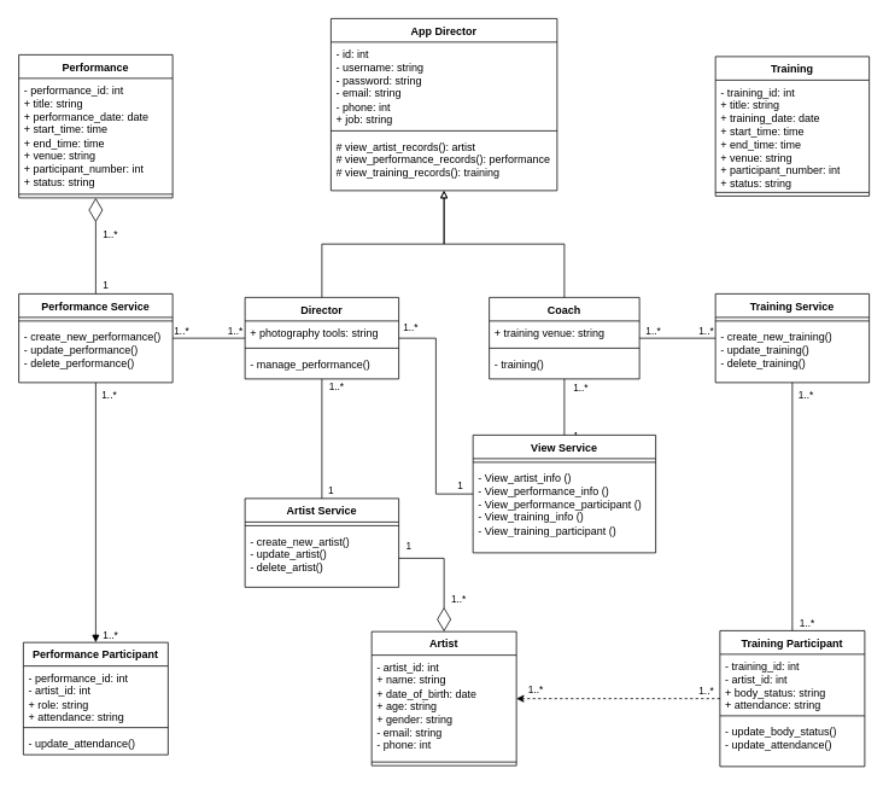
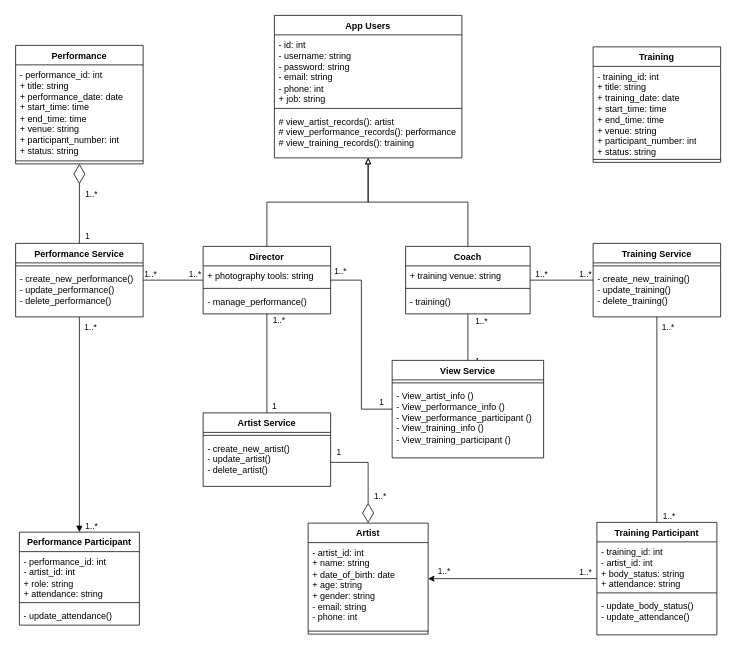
  <mxCell id="0" />
  <mxCell id="1" parent="0" />
- <mxCell id="2" value="App Director" style="swimlane;fontStyle=1;align=center;verticalAlign=top;childLayout=stackLayout;horizontal=1;startSize=26;horizontalStack=0;resizeParent=1;resizeParentMax=0;resizeLast=0;collapsible=1;marginBottom=0;whiteSpace=wrap;html=1;" parent="1" vertex="1"><mxGeometry x="365" y="20" width="250" height="190" as="geometry" /></mxCell>
+ <mxCell id="2" value="App Users" style="swimlane;fontStyle=1;align=center;verticalAlign=top;childLayout=stackLayout;horizontal=1;startSize=26;horizontalStack=0;resizeParent=1;resizeParentMax=0;resizeLast=0;collapsible=1;marginBottom=0;whiteSpace=wrap;html=1;" parent="1" vertex="1"><mxGeometry x="365" y="20" width="250" height="190" as="geometry" /></mxCell>
  <mxCell id="3" value="&lt;div&gt;- id: int&lt;/div&gt;- username: string&lt;div&gt;- password: string&lt;/div&gt;&lt;div&gt;- email: string&lt;/div&gt;&lt;div&gt;- phone: int&lt;/div&gt;&lt;div&gt;+ job: string&lt;/div&gt;" style="text;strokeColor=none;fillColor=none;align=left;verticalAlign=top;spacingLeft=4;spacingRight=4;overflow=hidden;rotatable=0;points=[[0,0.5],[1,0.5]];portConstraint=eastwest;whiteSpace=wrap;html=1;" parent="2" vertex="1"><mxGeometry y="26" width="250" height="94" as="geometry" /></mxCell>
  <mxCell id="4" value="" style="line;strokeWidth=1;fillColor=none;align=left;verticalAlign=middle;spacingTop=-1;spacingLeft=3;spacingRight=3;rotatable=0;labelPosition=right;points=[];portConstraint=eastwest;strokeColor=inherit;" parent="2" vertex="1"><mxGeometry y="120" width="250" height="8" as="geometry" /></mxCell>
  <mxCell id="5" value="&lt;div&gt;# view_artist_records(): artist&lt;/div&gt;# view_performance_records(): performance&lt;div&gt;# view_training_records(): training&lt;/div&gt;" style="text;strokeColor=none;fillColor=none;align=left;verticalAlign=top;spacingLeft=4;spacingRight=4;overflow=hidden;rotatable=0;points=[[0,0.5],[1,0.5]];portConstraint=eastwest;whiteSpace=wrap;html=1;" parent="2" vertex="1"><mxGeometry y="128" width="250" height="62" as="geometry" /></mxCell>
  <mxCell id="6" value="Training" style="swimlane;fontStyle=1;align=center;verticalAlign=top;childLayout=stackLayout;horizontal=1;startSize=26;horizontalStack=0;resizeParent=1;resizeParentMax=0;resizeLast=0;collapsible=1;marginBottom=0;whiteSpace=wrap;html=1;" parent="1" vertex="1"><mxGeometry x="790" y="62" width="170" height="154" as="geometry" /></mxCell>
  <mxCell id="7" value="- training_id: int&lt;div&gt;+ title: string&lt;/div&gt;&lt;div&gt;+ training_date: date&lt;/div&gt;&lt;div&gt;+ start_time: time&lt;/div&gt;&lt;div&gt;+ end_time: time&lt;/div&gt;&lt;div&gt;+ venue: string&lt;/div&gt;&lt;div&gt;+ participant_number: int&lt;/div&gt;&lt;div&gt;+ status: string&amp;nbsp;&lt;/div&gt;" style="text;strokeColor=none;fillColor=none;align=left;verticalAlign=top;spacingLeft=4;spacingRight=4;overflow=hidden;rotatable=0;points=[[0,0.5],[1,0.5]];portConstraint=eastwest;whiteSpace=wrap;html=1;" parent="6" vertex="1"><mxGeometry y="26" width="170" height="120" as="geometry" /></mxCell>
  <mxCell id="8" value="" style="line;strokeWidth=1;fillColor=none;align=left;verticalAlign=middle;spacingTop=-1;spacingLeft=3;spacingRight=3;rotatable=0;labelPosition=right;points=[];portConstraint=eastwest;strokeColor=inherit;" parent="6" vertex="1"><mxGeometry y="146" width="170" height="8" as="geometry" /></mxCell>
  <mxCell id="9" value="Performance" style="swimlane;fontStyle=1;align=center;verticalAlign=top;childLayout=stackLayout;horizontal=1;startSize=26;horizontalStack=0;resizeParent=1;resizeParentMax=0;resizeLast=0;collapsible=1;marginBottom=0;whiteSpace=wrap;html=1;" parent="1" vertex="1"><mxGeometry x="20" y="60" width="170" height="158" as="geometry" /></mxCell>
  <mxCell id="10" value="- performance_id: int&lt;div&gt;+ title: string&lt;/div&gt;&lt;div&gt;+ performance_date: date&lt;/div&gt;&lt;div&gt;+ start_time: time&lt;/div&gt;&lt;div&gt;+ end_time: time&lt;/div&gt;&lt;div&gt;+ venue: string&lt;/div&gt;&lt;div&gt;+ participant_number: int&lt;/div&gt;&lt;div&gt;+ status: string&amp;nbsp;&lt;/div&gt;" style="text;strokeColor=none;fillColor=none;align=left;verticalAlign=top;spacingLeft=4;spacingRight=4;overflow=hidden;rotatable=0;points=[[0,0.5],[1,0.5]];portConstraint=eastwest;whiteSpace=wrap;html=1;" parent="9" vertex="1"><mxGeometry y="26" width="170" height="124" as="geometry" /></mxCell>
  <mxCell id="11" value="" style="line;strokeWidth=1;fillColor=none;align=left;verticalAlign=middle;spacingTop=-1;spacingLeft=3;spacingRight=3;rotatable=0;labelPosition=right;points=[];portConstraint=eastwest;strokeColor=inherit;" parent="9" vertex="1"><mxGeometry y="150" width="170" height="8" as="geometry" /></mxCell>
  <mxCell id="12" value="Training Participant" style="swimlane;fontStyle=1;align=center;verticalAlign=top;childLayout=stackLayout;horizontal=1;startSize=26;horizontalStack=0;resizeParent=1;resizeParentMax=0;resizeLast=0;collapsible=1;marginBottom=0;whiteSpace=wrap;html=1;" parent="1" vertex="1"><mxGeometry x="795" y="696" width="160" height="150" as="geometry" /></mxCell>
  <mxCell id="13" value="- training_id: int&lt;div&gt;- artist_id: int&lt;/div&gt;&lt;div&gt;+ body_status: string&lt;/div&gt;&lt;div&gt;+ attendance: string&lt;/div&gt;" style="text;strokeColor=none;fillColor=none;align=left;verticalAlign=top;spacingLeft=4;spacingRight=4;overflow=hidden;rotatable=0;points=[[0,0.5],[1,0.5]];portConstraint=eastwest;whiteSpace=wrap;html=1;" parent="12" vertex="1"><mxGeometry y="26" width="160" height="64" as="geometry" /></mxCell>
  <mxCell id="14" value="" style="line;strokeWidth=1;fillColor=none;align=left;verticalAlign=middle;spacingTop=-1;spacingLeft=3;spacingRight=3;rotatable=0;labelPosition=right;points=[];portConstraint=eastwest;strokeColor=inherit;" parent="12" vertex="1"><mxGeometry y="90" width="160" height="8" as="geometry" /></mxCell>
  <mxCell id="15" value="- update_body_status()&lt;div&gt;- update_attendance()&lt;/div&gt;" style="text;strokeColor=none;fillColor=none;align=left;verticalAlign=top;spacingLeft=4;spacingRight=4;overflow=hidden;rotatable=0;points=[[0,0.5],[1,0.5]];portConstraint=eastwest;whiteSpace=wrap;html=1;" parent="12" vertex="1"><mxGeometry y="98" width="160" height="52" as="geometry" /></mxCell>
  <mxCell id="16" value="Performance Participant" style="swimlane;fontStyle=1;align=center;verticalAlign=top;childLayout=stackLayout;horizontal=1;startSize=26;horizontalStack=0;resizeParent=1;resizeParentMax=0;resizeLast=0;collapsible=1;marginBottom=0;whiteSpace=wrap;html=1;" parent="1" vertex="1"><mxGeometry x="25" y="709" width="160" height="124" as="geometry" /></mxCell>
  <mxCell id="17" value="- performance_id: int&lt;div&gt;- artist_id: int&lt;/div&gt;&lt;div&gt;+ role: string&lt;/div&gt;&lt;div&gt;+ attendance: string&lt;/div&gt;" style="text;strokeColor=none;fillColor=none;align=left;verticalAlign=top;spacingLeft=4;spacingRight=4;overflow=hidden;rotatable=0;points=[[0,0.5],[1,0.5]];portConstraint=eastwest;whiteSpace=wrap;html=1;" parent="16" vertex="1"><mxGeometry y="26" width="160" height="64" as="geometry" /></mxCell>
  <mxCell id="18" value="" style="line;strokeWidth=1;fillColor=none;align=left;verticalAlign=middle;spacingTop=-1;spacingLeft=3;spacingRight=3;rotatable=0;labelPosition=right;points=[];portConstraint=eastwest;strokeColor=inherit;" parent="16" vertex="1"><mxGeometry y="90" width="160" height="8" as="geometry" /></mxCell>
  <mxCell id="19" value="- update_attendance()" style="text;strokeColor=none;fillColor=none;align=left;verticalAlign=top;spacingLeft=4;spacingRight=4;overflow=hidden;rotatable=0;points=[[0,0.5],[1,0.5]];portConstraint=eastwest;whiteSpace=wrap;html=1;" parent="16" vertex="1"><mxGeometry y="98" width="160" height="26" as="geometry" /></mxCell>
  <mxCell id="20" style="edgeStyle=orthogonalEdgeStyle;rounded=0;orthogonalLoop=1;jettySize=auto;html=1;endArrow=none;startFill=0;" edge="1" parent="1" source="26" target="66"><mxGeometry relative="1" as="geometry" /></mxCell>
  <mxCell id="21" value="1" style="edgeLabel;html=1;align=center;verticalAlign=middle;resizable=0;points=[];" vertex="1" connectable="0" parent="20"><mxGeometry x="0.878" relative="1" as="geometry"><mxPoint x="9" y="-2" as="offset" /></mxGeometry></mxCell>
  <mxCell id="22" value="1..*" style="edgeLabel;html=1;align=center;verticalAlign=middle;resizable=0;points=[];" vertex="1" connectable="0" parent="20"><mxGeometry x="-0.874" relative="1" as="geometry"><mxPoint x="15" as="offset" /></mxGeometry></mxCell>
  <mxCell id="23" style="edgeStyle=orthogonalEdgeStyle;rounded=0;orthogonalLoop=1;jettySize=auto;html=1;exitX=1;exitY=0.5;exitDx=0;exitDy=0;entryX=0;entryY=0.5;entryDx=0;entryDy=0;endArrow=none;startFill=0;" edge="1" parent="1" source="26" target="72"><mxGeometry relative="1" as="geometry" /></mxCell>
  <mxCell id="24" value="1" style="edgeLabel;html=1;align=center;verticalAlign=middle;resizable=0;points=[];" vertex="1" connectable="0" parent="23"><mxGeometry x="0.881" y="2" relative="1" as="geometry"><mxPoint y="-8" as="offset" /></mxGeometry></mxCell>
  <mxCell id="25" value="1..*" style="edgeLabel;html=1;align=center;verticalAlign=middle;resizable=0;points=[];" vertex="1" connectable="0" parent="23"><mxGeometry x="-0.902" relative="1" as="geometry"><mxPoint y="-13" as="offset" /></mxGeometry></mxCell>
  <mxCell id="26" value="Director" style="swimlane;fontStyle=1;align=center;verticalAlign=top;childLayout=stackLayout;horizontal=1;startSize=26;horizontalStack=0;resizeParent=1;resizeParentMax=0;resizeLast=0;collapsible=1;marginBottom=0;whiteSpace=wrap;html=1;" parent="1" vertex="1"><mxGeometry x="270" y="328" width="170" height="90" as="geometry" /></mxCell>
  <mxCell id="27" value="+ photography tools: string" style="text;strokeColor=none;fillColor=none;align=left;verticalAlign=top;spacingLeft=4;spacingRight=4;overflow=hidden;rotatable=0;points=[[0,0.5],[1,0.5]];portConstraint=eastwest;whiteSpace=wrap;html=1;" parent="26" vertex="1"><mxGeometry y="26" width="170" height="26" as="geometry" /></mxCell>
  <mxCell id="28" value="" style="line;strokeWidth=1;fillColor=none;align=left;verticalAlign=middle;spacingTop=-1;spacingLeft=3;spacingRight=3;rotatable=0;labelPosition=right;points=[];portConstraint=eastwest;strokeColor=inherit;" parent="26" vertex="1"><mxGeometry y="52" width="170" height="8" as="geometry" /></mxCell>
  <mxCell id="29" value="- manage_performance()" style="text;strokeColor=none;fillColor=none;align=left;verticalAlign=top;spacingLeft=4;spacingRight=4;overflow=hidden;rotatable=0;points=[[0,0.5],[1,0.5]];portConstraint=eastwest;whiteSpace=wrap;html=1;" parent="26" vertex="1"><mxGeometry y="60" width="170" height="30" as="geometry" /></mxCell>
  <mxCell id="30" style="edgeStyle=orthogonalEdgeStyle;rounded=0;orthogonalLoop=1;jettySize=auto;html=1;endArrow=none;startFill=0;" edge="1" parent="1" source="33" target="72"><mxGeometry relative="1" as="geometry" /></mxCell>
  <mxCell id="31" value="1" style="edgeLabel;html=1;align=center;verticalAlign=middle;resizable=0;points=[];" vertex="1" connectable="0" parent="30"><mxGeometry x="0.384" y="-1" relative="1" as="geometry"><mxPoint x="13" y="19" as="offset" /></mxGeometry></mxCell>
  <mxCell id="32" value="1..*" style="edgeLabel;html=1;align=center;verticalAlign=middle;resizable=0;points=[];" vertex="1" connectable="0" parent="30"><mxGeometry x="-0.697" relative="1" as="geometry"><mxPoint x="17" as="offset" /></mxGeometry></mxCell>
  <mxCell id="33" value="Coach" style="swimlane;fontStyle=1;align=center;verticalAlign=top;childLayout=stackLayout;horizontal=1;startSize=26;horizontalStack=0;resizeParent=1;resizeParentMax=0;resizeLast=0;collapsible=1;marginBottom=0;whiteSpace=wrap;html=1;" parent="1" vertex="1"><mxGeometry x="540" y="328" width="166" height="90" as="geometry" /></mxCell>
  <mxCell id="34" value="+ training venue: string" style="text;strokeColor=none;fillColor=none;align=left;verticalAlign=top;spacingLeft=4;spacingRight=4;overflow=hidden;rotatable=0;points=[[0,0.5],[1,0.5]];portConstraint=eastwest;whiteSpace=wrap;html=1;" parent="33" vertex="1"><mxGeometry y="26" width="166" height="26" as="geometry" /></mxCell>
  <mxCell id="35" value="" style="line;strokeWidth=1;fillColor=none;align=left;verticalAlign=middle;spacingTop=-1;spacingLeft=3;spacingRight=3;rotatable=0;labelPosition=right;points=[];portConstraint=eastwest;strokeColor=inherit;" parent="33" vertex="1"><mxGeometry y="52" width="166" height="8" as="geometry" /></mxCell>
  <mxCell id="36" value="- training()" style="text;strokeColor=none;fillColor=none;align=left;verticalAlign=top;spacingLeft=4;spacingRight=4;overflow=hidden;rotatable=0;points=[[0,0.5],[1,0.5]];portConstraint=eastwest;whiteSpace=wrap;html=1;" parent="33" vertex="1"><mxGeometry y="60" width="166" height="30" as="geometry" /></mxCell>
  <mxCell id="37" value="Artist" style="swimlane;fontStyle=1;align=center;verticalAlign=top;childLayout=stackLayout;horizontal=1;startSize=26;horizontalStack=0;resizeParent=1;resizeParentMax=0;resizeLast=0;collapsible=1;marginBottom=0;whiteSpace=wrap;html=1;" parent="1" vertex="1"><mxGeometry x="410" y="697" width="160" height="148" as="geometry" /></mxCell>
  <mxCell id="38" value="- artist_id: int&lt;div&gt;+ name: string&lt;/div&gt;&lt;div&gt;+ date_of_birth: date&lt;/div&gt;&lt;div&gt;+ age: string&lt;/div&gt;&lt;div&gt;+ gender: string&lt;/div&gt;&lt;div&gt;- email: string&lt;/div&gt;&lt;div&gt;- phone: int&lt;/div&gt;" style="text;strokeColor=none;fillColor=none;align=left;verticalAlign=top;spacingLeft=4;spacingRight=4;overflow=hidden;rotatable=0;points=[[0,0.5],[1,0.5]];portConstraint=eastwest;whiteSpace=wrap;html=1;" parent="37" vertex="1"><mxGeometry y="26" width="160" height="114" as="geometry" /></mxCell>
  <mxCell id="39" value="" style="line;strokeWidth=1;fillColor=none;align=left;verticalAlign=middle;spacingTop=-1;spacingLeft=3;spacingRight=3;rotatable=0;labelPosition=right;points=[];portConstraint=eastwest;strokeColor=inherit;" parent="37" vertex="1"><mxGeometry y="140" width="160" height="8" as="geometry" /></mxCell>
  <mxCell id="40" style="edgeStyle=orthogonalEdgeStyle;rounded=0;orthogonalLoop=1;jettySize=auto;html=1;exitX=0.5;exitY=0;exitDx=0;exitDy=0;endArrow=block;endFill=0;strokeColor=default;" parent="1" source="26" target="2" edge="1"><mxGeometry relative="1" as="geometry"><mxPoint x="330" y="327.93" as="sourcePoint" /><mxPoint x="439.75" y="220.004" as="targetPoint" /></mxGeometry></mxCell>
  <mxCell id="41" style="edgeStyle=orthogonalEdgeStyle;rounded=0;orthogonalLoop=1;jettySize=auto;html=1;exitX=0.5;exitY=0;exitDx=0;exitDy=0;endArrow=block;endFill=0;" parent="1" source="33" target="2" edge="1"><mxGeometry relative="1" as="geometry"><mxPoint x="657.25" y="335.93" as="sourcePoint" /><mxPoint x="500" y="220" as="targetPoint" /></mxGeometry></mxCell>
  <mxCell id="42" value="" style="endArrow=none;html=1;edgeStyle=orthogonalEdgeStyle;rounded=0;" parent="1" source="54" target="26" edge="1"><mxGeometry relative="1" as="geometry"><mxPoint x="380" y="350" as="sourcePoint" /><mxPoint x="540" y="350" as="targetPoint" /></mxGeometry></mxCell>
  <mxCell id="43" value="1..*" style="edgeLabel;resizable=0;html=1;align=left;verticalAlign=bottom;" parent="42" connectable="0" vertex="1"><mxGeometry x="-1" relative="1" as="geometry" /></mxCell>
  <mxCell id="44" value="1..*" style="edgeLabel;resizable=0;html=1;align=right;verticalAlign=bottom;" parent="42" connectable="0" vertex="1"><mxGeometry x="1" relative="1" as="geometry"><mxPoint x="-2" as="offset" /></mxGeometry></mxCell>
  <mxCell id="45" value="" style="endArrow=none;html=1;edgeStyle=orthogonalEdgeStyle;rounded=0;" parent="1" source="60" target="33" edge="1"><mxGeometry relative="1" as="geometry"><mxPoint x="145" y="428" as="sourcePoint" /><mxPoint x="750" y="350" as="targetPoint" /></mxGeometry></mxCell>
  <mxCell id="46" value="1..*" style="edgeLabel;resizable=0;html=1;align=left;verticalAlign=bottom;" parent="45" connectable="0" vertex="1"><mxGeometry x="-1" relative="1" as="geometry"><mxPoint x="-20" as="offset" /></mxGeometry></mxCell>
  <mxCell id="47" value="1..*" style="edgeLabel;resizable=0;html=1;align=right;verticalAlign=bottom;" parent="45" connectable="0" vertex="1"><mxGeometry x="1" relative="1" as="geometry"><mxPoint x="24" as="offset" /></mxGeometry></mxCell>
  <mxCell id="48" value="" style="endArrow=diamondThin;endFill=0;endSize=24;html=1;rounded=0;" parent="1" source="54" target="9" edge="1"><mxGeometry width="160" relative="1" as="geometry"><mxPoint x="220" y="432" as="sourcePoint" /><mxPoint x="105" y="402" as="targetPoint" /></mxGeometry></mxCell>
  <mxCell id="49" value="1..*" style="edgeLabel;html=1;align=center;verticalAlign=middle;resizable=0;points=[];" parent="48" vertex="1" connectable="0"><mxGeometry x="0.267" relative="1" as="geometry"><mxPoint x="15" as="offset" /></mxGeometry></mxCell>
  <mxCell id="50" value="1" style="edgeLabel;html=1;align=center;verticalAlign=middle;resizable=0;points=[];" parent="48" vertex="1" connectable="0"><mxGeometry x="-0.693" y="-2" relative="1" as="geometry"><mxPoint x="8" y="5" as="offset" /></mxGeometry></mxCell>
- <mxCell id="51" value="" style="endArrow=classic;html=1;edgeStyle=orthogonalEdgeStyle;rounded=0;endFill=1;dashed=1;" parent="1" source="12" target="37" edge="1"><mxGeometry relative="1" as="geometry"><mxPoint x="225" y="812" as="sourcePoint" /><mxPoint x="410" y="812" as="targetPoint" /></mxGeometry></mxCell>
+ <mxCell id="51" value="" style="endArrow=classic;html=1;edgeStyle=orthogonalEdgeStyle;rounded=0;endFill=1;" parent="1" source="12" target="37" edge="1"><mxGeometry relative="1" as="geometry"><mxPoint x="225" y="812" as="sourcePoint" /><mxPoint x="410" y="812" as="targetPoint" /></mxGeometry></mxCell>
  <mxCell id="52" value="1..*" style="edgeLabel;resizable=0;html=1;align=left;verticalAlign=bottom;" parent="51" connectable="0" vertex="1"><mxGeometry x="-1" relative="1" as="geometry"><mxPoint x="-25" as="offset" /></mxGeometry></mxCell>
  <mxCell id="53" value="1..*" style="edgeLabel;resizable=0;html=1;align=right;verticalAlign=bottom;" parent="51" connectable="0" vertex="1"><mxGeometry x="1" relative="1" as="geometry"><mxPoint x="30" y="-2" as="offset" /></mxGeometry></mxCell>
  <mxCell id="54" value="Performance Service" style="swimlane;fontStyle=1;align=center;verticalAlign=top;childLayout=stackLayout;horizontal=1;startSize=26;horizontalStack=0;resizeParent=1;resizeParentMax=0;resizeLast=0;collapsible=1;marginBottom=0;whiteSpace=wrap;html=1;" vertex="1" parent="1"><mxGeometry x="20" y="324" width="170" height="98" as="geometry" /></mxCell>
  <mxCell id="55" value="" style="line;strokeWidth=1;fillColor=none;align=left;verticalAlign=middle;spacingTop=-1;spacingLeft=3;spacingRight=3;rotatable=0;labelPosition=right;points=[];portConstraint=eastwest;strokeColor=inherit;" vertex="1" parent="54"><mxGeometry y="26" width="170" height="8" as="geometry" /></mxCell>
  <mxCell id="56" value="&lt;div&gt;- create_new_performance()&lt;/div&gt;&lt;div&gt;- update_performance()&lt;/div&gt;&lt;div&gt;- delete_performance()&lt;/div&gt;" style="text;strokeColor=none;fillColor=none;align=left;verticalAlign=top;spacingLeft=4;spacingRight=4;overflow=hidden;rotatable=0;points=[[0,0.5],[1,0.5]];portConstraint=eastwest;whiteSpace=wrap;html=1;" vertex="1" parent="54"><mxGeometry y="34" width="170" height="64" as="geometry" /></mxCell>
  <mxCell id="57" value="" style="endArrow=block;html=1;edgeStyle=orthogonalEdgeStyle;rounded=0;" edge="1" parent="1" source="54" target="16"><mxGeometry relative="1" as="geometry"><mxPoint x="150" y="690" as="sourcePoint" /><mxPoint x="300" y="690" as="targetPoint" /></mxGeometry></mxCell>
  <mxCell id="58" value="1..*" style="edgeLabel;resizable=0;html=1;align=left;verticalAlign=bottom;" connectable="0" vertex="1" parent="57"><mxGeometry x="-1" relative="1" as="geometry"><mxPoint x="5" y="22" as="offset" /></mxGeometry></mxCell>
  <mxCell id="59" value="1..*" style="edgeLabel;resizable=0;html=1;align=right;verticalAlign=bottom;" connectable="0" vertex="1" parent="57"><mxGeometry x="1" relative="1" as="geometry"><mxPoint x="25" as="offset" /></mxGeometry></mxCell>
  <mxCell id="60" value="Training Service" style="swimlane;fontStyle=1;align=center;verticalAlign=top;childLayout=stackLayout;horizontal=1;startSize=26;horizontalStack=0;resizeParent=1;resizeParentMax=0;resizeLast=0;collapsible=1;marginBottom=0;whiteSpace=wrap;html=1;" vertex="1" parent="1"><mxGeometry x="790" y="324" width="170" height="98" as="geometry" /></mxCell>
  <mxCell id="61" value="" style="line;strokeWidth=1;fillColor=none;align=left;verticalAlign=middle;spacingTop=-1;spacingLeft=3;spacingRight=3;rotatable=0;labelPosition=right;points=[];portConstraint=eastwest;strokeColor=inherit;" vertex="1" parent="60"><mxGeometry y="26" width="170" height="8" as="geometry" /></mxCell>
  <mxCell id="62" value="&lt;div&gt;- create_new_training()&lt;/div&gt;&lt;div&gt;- update_training()&lt;/div&gt;&lt;div&gt;- delete_training()&lt;/div&gt;" style="text;strokeColor=none;fillColor=none;align=left;verticalAlign=top;spacingLeft=4;spacingRight=4;overflow=hidden;rotatable=0;points=[[0,0.5],[1,0.5]];portConstraint=eastwest;whiteSpace=wrap;html=1;" vertex="1" parent="60"><mxGeometry y="34" width="170" height="64" as="geometry" /></mxCell>
  <mxCell id="63" value="" style="endArrow=none;html=1;edgeStyle=orthogonalEdgeStyle;rounded=0;" edge="1" parent="1" source="60" target="12"><mxGeometry relative="1" as="geometry"><mxPoint x="690" y="635" as="sourcePoint" /><mxPoint x="690" y="727" as="targetPoint" /></mxGeometry></mxCell>
  <mxCell id="64" value="1..*" style="edgeLabel;resizable=0;html=1;align=left;verticalAlign=bottom;" connectable="0" vertex="1" parent="63"><mxGeometry x="-1" relative="1" as="geometry"><mxPoint x="5" y="22" as="offset" /></mxGeometry></mxCell>
  <mxCell id="65" value="1..*" style="edgeLabel;resizable=0;html=1;align=right;verticalAlign=bottom;" connectable="0" vertex="1" parent="63"><mxGeometry x="1" relative="1" as="geometry"><mxPoint x="25" as="offset" /></mxGeometry></mxCell>
  <mxCell id="66" value="Artist Service" style="swimlane;fontStyle=1;align=center;verticalAlign=top;childLayout=stackLayout;horizontal=1;startSize=26;horizontalStack=0;resizeParent=1;resizeParentMax=0;resizeLast=0;collapsible=1;marginBottom=0;whiteSpace=wrap;html=1;" vertex="1" parent="1"><mxGeometry x="270" y="550" width="170" height="98" as="geometry" /></mxCell>
  <mxCell id="67" value="" style="line;strokeWidth=1;fillColor=none;align=left;verticalAlign=middle;spacingTop=-1;spacingLeft=3;spacingRight=3;rotatable=0;labelPosition=right;points=[];portConstraint=eastwest;strokeColor=inherit;" vertex="1" parent="66"><mxGeometry y="26" width="170" height="8" as="geometry" /></mxCell>
  <mxCell id="68" value="&lt;div&gt;&lt;span style=&quot;background-color: transparent; color: light-dark(rgb(0, 0, 0), rgb(255, 255, 255));&quot;&gt;- create_new_artist()&lt;/span&gt;&lt;/div&gt;&lt;div&gt;- update_artist()&lt;/div&gt;&lt;div&gt;- delete_artist()&lt;/div&gt;" style="text;strokeColor=none;fillColor=none;align=left;verticalAlign=top;spacingLeft=4;spacingRight=4;overflow=hidden;rotatable=0;points=[[0,0.5],[1,0.5]];portConstraint=eastwest;whiteSpace=wrap;html=1;" vertex="1" parent="66"><mxGeometry y="34" width="170" height="64" as="geometry" /></mxCell>
  <mxCell id="69" value="" style="endArrow=diamondThin;endFill=0;endSize=24;html=1;rounded=0;exitX=1;exitY=0.5;exitDx=0;exitDy=0;" edge="1" parent="1" source="68" target="37"><mxGeometry width="160" relative="1" as="geometry"><mxPoint x="640" y="656" as="sourcePoint" /><mxPoint x="640" y="580" as="targetPoint" /><Array as="points"><mxPoint x="490" y="616" /></Array></mxGeometry></mxCell>
  <mxCell id="70" value="1..*" style="edgeLabel;html=1;align=center;verticalAlign=middle;resizable=0;points=[];" vertex="1" connectable="0" parent="69"><mxGeometry x="0.267" relative="1" as="geometry"><mxPoint x="15" y="11" as="offset" /></mxGeometry></mxCell>
  <mxCell id="71" value="1" style="edgeLabel;html=1;align=center;verticalAlign=middle;resizable=0;points=[];" vertex="1" connectable="0" parent="69"><mxGeometry x="-0.693" y="-2" relative="1" as="geometry"><mxPoint x="-10" y="-16" as="offset" /></mxGeometry></mxCell>
  <mxCell id="72" value="View Service" style="swimlane;fontStyle=1;align=center;verticalAlign=top;childLayout=stackLayout;horizontal=1;startSize=26;horizontalStack=0;resizeParent=1;resizeParentMax=0;resizeLast=0;collapsible=1;marginBottom=0;whiteSpace=wrap;html=1;" vertex="1" parent="1"><mxGeometry x="522" y="480" width="202" height="130" as="geometry" /></mxCell>
  <mxCell id="73" value="" style="line;strokeWidth=1;fillColor=none;align=left;verticalAlign=middle;spacingTop=-1;spacingLeft=3;spacingRight=3;rotatable=0;labelPosition=right;points=[];portConstraint=eastwest;strokeColor=inherit;" vertex="1" parent="72"><mxGeometry y="26" width="202" height="8" as="geometry" /></mxCell>
  <mxCell id="74" value="&lt;div&gt;&lt;span style=&quot;background-color: transparent; color: light-dark(rgb(0, 0, 0), rgb(255, 255, 255));&quot;&gt;- View_artist_info ()&lt;/span&gt;&lt;/div&gt;&lt;div&gt;-&amp;nbsp;&lt;span style=&quot;background-color: transparent; color: light-dark(rgb(0, 0, 0), rgb(255, 255, 255));&quot;&gt;View_performance_info ()&lt;/span&gt;&lt;/div&gt;&lt;div&gt;&lt;span style=&quot;background-color: transparent; color: light-dark(rgb(0, 0, 0), rgb(255, 255, 255));&quot;&gt;-&amp;nbsp;&lt;/span&gt;&lt;span style=&quot;background-color: transparent; color: light-dark(rgb(0, 0, 0), rgb(255, 255, 255));&quot;&gt;View_performance_participant ()&lt;/span&gt;&lt;/div&gt;&lt;div&gt;-&amp;nbsp;&lt;span style=&quot;background-color: transparent; color: light-dark(rgb(0, 0, 0), rgb(255, 255, 255));&quot;&gt;View_training_info ()&lt;/span&gt;&lt;/div&gt;&lt;div&gt;&lt;span style=&quot;background-color: transparent; color: light-dark(rgb(0, 0, 0), rgb(255, 255, 255));&quot;&gt;-&amp;nbsp;&lt;/span&gt;&lt;span style=&quot;background-color: transparent; color: light-dark(rgb(0, 0, 0), rgb(255, 255, 255));&quot;&gt;View_training_participant ()&lt;/span&gt;&lt;/div&gt;" style="text;strokeColor=none;fillColor=none;align=left;verticalAlign=top;spacingLeft=4;spacingRight=4;overflow=hidden;rotatable=0;points=[[0,0.5],[1,0.5]];portConstraint=eastwest;whiteSpace=wrap;html=1;" vertex="1" parent="72"><mxGeometry y="34" width="202" height="96" as="geometry" /></mxCell>
